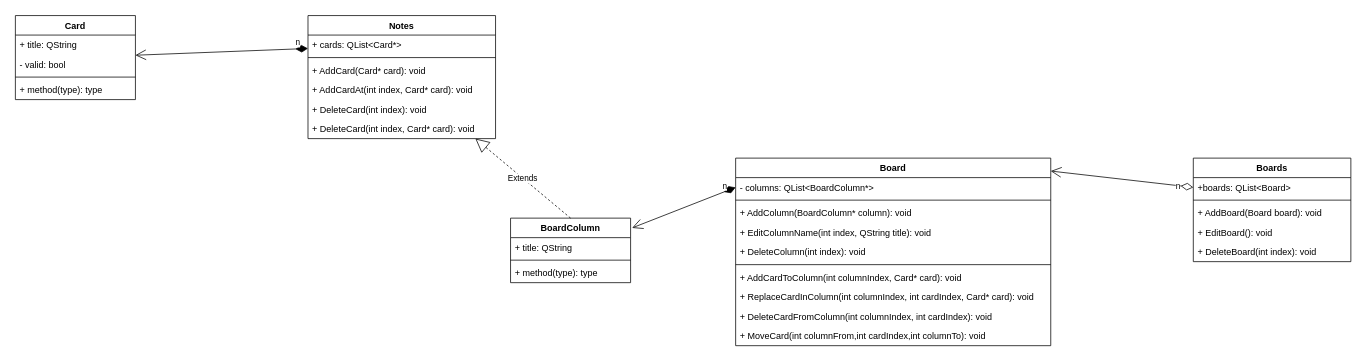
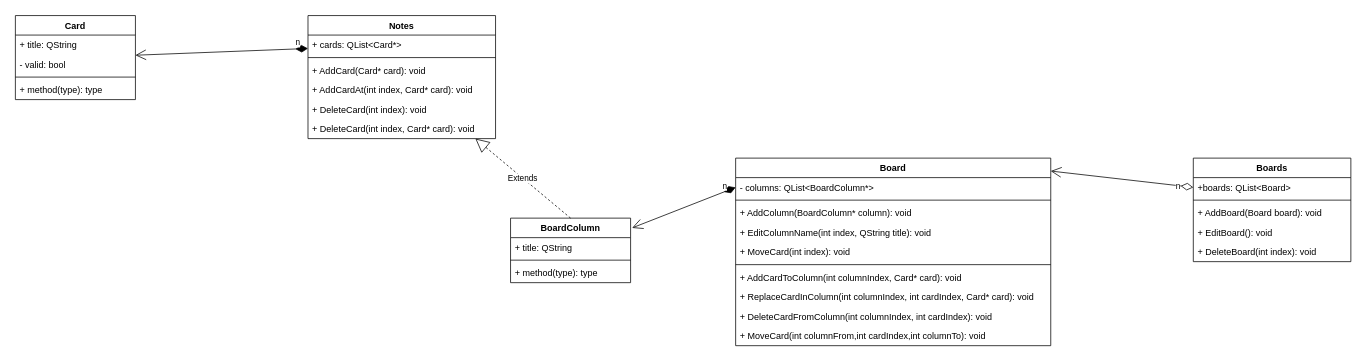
  <mxCell id="0" />
  <mxCell id="1" parent="0" />
  <mxCell id="2" value="Board" style="swimlane;fontStyle=1;align=center;verticalAlign=top;childLayout=stackLayout;horizontal=1;startSize=26;horizontalStack=0;resizeParent=1;resizeParentMax=0;resizeLast=0;collapsible=1;marginBottom=0;" vertex="1" parent="1"><mxGeometry x="980" y="210" width="420" height="250" as="geometry" /></mxCell>
  <mxCell id="3" value="- columns: QList&lt;BoardColumn*&gt;" style="text;strokeColor=none;fillColor=none;align=left;verticalAlign=top;spacingLeft=4;spacingRight=4;overflow=hidden;rotatable=0;points=[[0,0.5],[1,0.5]];portConstraint=eastwest;" vertex="1" parent="2"><mxGeometry y="26" width="420" height="26" as="geometry" /></mxCell>
  <mxCell id="4" value="" style="line;strokeWidth=1;fillColor=none;align=left;verticalAlign=middle;spacingTop=-1;spacingLeft=3;spacingRight=3;rotatable=0;labelPosition=right;points=[];portConstraint=eastwest;" vertex="1" parent="2"><mxGeometry y="52" width="420" height="8" as="geometry" /></mxCell>
  <mxCell id="5" value="+ AddColumn(BoardColumn* column): void" style="text;strokeColor=none;fillColor=none;align=left;verticalAlign=top;spacingLeft=4;spacingRight=4;overflow=hidden;rotatable=0;points=[[0,0.5],[1,0.5]];portConstraint=eastwest;" vertex="1" parent="2"><mxGeometry y="60" width="420" height="26" as="geometry" /></mxCell>
  <mxCell id="6" value="+ EditColumnName(int index, QString title): void" style="text;strokeColor=none;fillColor=none;align=left;verticalAlign=top;spacingLeft=4;spacingRight=4;overflow=hidden;rotatable=0;points=[[0,0.5],[1,0.5]];portConstraint=eastwest;" vertex="1" parent="2"><mxGeometry y="86" width="420" height="26" as="geometry" /></mxCell>
- <mxCell id="7" value="+ DeleteColumn(int index): void" style="text;strokeColor=none;fillColor=none;align=left;verticalAlign=top;spacingLeft=4;spacingRight=4;overflow=hidden;rotatable=0;points=[[0,0.5],[1,0.5]];portConstraint=eastwest;" vertex="1" parent="2"><mxGeometry y="112" width="420" height="26" as="geometry" /></mxCell>
+ <mxCell id="7" value="+ MoveCard(int index): void" style="text;strokeColor=none;fillColor=none;align=left;verticalAlign=top;spacingLeft=4;spacingRight=4;overflow=hidden;rotatable=0;points=[[0,0.5],[1,0.5]];portConstraint=eastwest;" vertex="1" parent="2"><mxGeometry y="112" width="420" height="26" as="geometry" /></mxCell>
  <mxCell id="8" value="" style="line;strokeWidth=1;fillColor=none;align=left;verticalAlign=middle;spacingTop=-1;spacingLeft=3;spacingRight=3;rotatable=0;labelPosition=right;points=[];portConstraint=eastwest;" vertex="1" parent="2"><mxGeometry y="138" width="420" height="8" as="geometry" /></mxCell>
  <mxCell id="9" value="+ AddCardToColumn(int columnIndex, Card* card): void" style="text;strokeColor=none;fillColor=none;align=left;verticalAlign=top;spacingLeft=4;spacingRight=4;overflow=hidden;rotatable=0;points=[[0,0.5],[1,0.5]];portConstraint=eastwest;" vertex="1" parent="2"><mxGeometry y="146" width="420" height="26" as="geometry" /></mxCell>
  <mxCell id="10" value="+ ReplaceCardInColumn(int columnIndex, int cardIndex, Card* card): void" style="text;strokeColor=none;fillColor=none;align=left;verticalAlign=top;spacingLeft=4;spacingRight=4;overflow=hidden;rotatable=0;points=[[0,0.5],[1,0.5]];portConstraint=eastwest;" vertex="1" parent="2"><mxGeometry y="172" width="420" height="26" as="geometry" /></mxCell>
  <mxCell id="11" value="+ DeleteCardFromColumn(int columnIndex, int cardIndex): void" style="text;strokeColor=none;fillColor=none;align=left;verticalAlign=top;spacingLeft=4;spacingRight=4;overflow=hidden;rotatable=0;points=[[0,0.5],[1,0.5]];portConstraint=eastwest;" vertex="1" parent="2"><mxGeometry y="198" width="420" height="26" as="geometry" /></mxCell>
  <mxCell id="12" value="+ MoveCard(int columnFrom,int cardIndex,int columnTo): void" style="text;strokeColor=none;fillColor=none;align=left;verticalAlign=top;spacingLeft=4;spacingRight=4;overflow=hidden;rotatable=0;points=[[0,0.5],[1,0.5]];portConstraint=eastwest;" vertex="1" parent="2"><mxGeometry y="224" width="420" height="26" as="geometry" /></mxCell>
  <mxCell id="13" value="BoardColumn" style="swimlane;fontStyle=1;align=center;verticalAlign=top;childLayout=stackLayout;horizontal=1;startSize=26;horizontalStack=0;resizeParent=1;resizeParentMax=0;resizeLast=0;collapsible=1;marginBottom=0;" vertex="1" parent="1"><mxGeometry x="680" y="290" width="160" height="86" as="geometry" /></mxCell>
  <mxCell id="14" value="+ title: QString" style="text;strokeColor=none;fillColor=none;align=left;verticalAlign=top;spacingLeft=4;spacingRight=4;overflow=hidden;rotatable=0;points=[[0,0.5],[1,0.5]];portConstraint=eastwest;" vertex="1" parent="13"><mxGeometry y="26" width="160" height="26" as="geometry" /></mxCell>
  <mxCell id="15" value="" style="line;strokeWidth=1;fillColor=none;align=left;verticalAlign=middle;spacingTop=-1;spacingLeft=3;spacingRight=3;rotatable=0;labelPosition=right;points=[];portConstraint=eastwest;" vertex="1" parent="13"><mxGeometry y="52" width="160" height="8" as="geometry" /></mxCell>
  <mxCell id="16" value="+ method(type): type" style="text;strokeColor=none;fillColor=none;align=left;verticalAlign=top;spacingLeft=4;spacingRight=4;overflow=hidden;rotatable=0;points=[[0,0.5],[1,0.5]];portConstraint=eastwest;" vertex="1" parent="13"><mxGeometry y="60" width="160" height="26" as="geometry" /></mxCell>
  <mxCell id="17" value="n" style="endArrow=open;html=1;endSize=12;startArrow=diamondThin;startSize=14;startFill=1;align=left;verticalAlign=bottom;exitX=0;exitY=0.5;exitDx=0;exitDy=0;entryX=1.013;entryY=0.151;entryDx=0;entryDy=0;entryPerimeter=0;" edge="1" parent="1" source="3" target="13"><mxGeometry x="-0.727" relative="1" as="geometry"><mxPoint x="640" y="400" as="sourcePoint" /><mxPoint x="800" y="400" as="targetPoint" /><mxPoint as="offset" /></mxGeometry></mxCell>
  <mxCell id="18" value="Notes" style="swimlane;fontStyle=1;align=center;verticalAlign=top;childLayout=stackLayout;horizontal=1;startSize=26;horizontalStack=0;resizeParent=1;resizeParentMax=0;resizeLast=0;collapsible=1;marginBottom=0;" vertex="1" parent="1"><mxGeometry x="410" y="20" width="250" height="164" as="geometry" /></mxCell>
  <mxCell id="19" value="+ cards: QList&lt;Card*&gt;" style="text;strokeColor=none;fillColor=none;align=left;verticalAlign=top;spacingLeft=4;spacingRight=4;overflow=hidden;rotatable=0;points=[[0,0.5],[1,0.5]];portConstraint=eastwest;" vertex="1" parent="18"><mxGeometry y="26" width="250" height="26" as="geometry" /></mxCell>
  <mxCell id="20" value="" style="line;strokeWidth=1;fillColor=none;align=left;verticalAlign=middle;spacingTop=-1;spacingLeft=3;spacingRight=3;rotatable=0;labelPosition=right;points=[];portConstraint=eastwest;" vertex="1" parent="18"><mxGeometry y="52" width="250" height="8" as="geometry" /></mxCell>
  <mxCell id="21" value="+ AddCard(Card* card): void" style="text;strokeColor=none;fillColor=none;align=left;verticalAlign=top;spacingLeft=4;spacingRight=4;overflow=hidden;rotatable=0;points=[[0,0.5],[1,0.5]];portConstraint=eastwest;" vertex="1" parent="18"><mxGeometry y="60" width="250" height="26" as="geometry" /></mxCell>
  <mxCell id="22" value="+ AddCardAt(int index, Card* card): void" style="text;strokeColor=none;fillColor=none;align=left;verticalAlign=top;spacingLeft=4;spacingRight=4;overflow=hidden;rotatable=0;points=[[0,0.5],[1,0.5]];portConstraint=eastwest;" vertex="1" parent="18"><mxGeometry y="86" width="250" height="26" as="geometry" /></mxCell>
  <mxCell id="23" value="+ DeleteCard(int index): void" style="text;strokeColor=none;fillColor=none;align=left;verticalAlign=top;spacingLeft=4;spacingRight=4;overflow=hidden;rotatable=0;points=[[0,0.5],[1,0.5]];portConstraint=eastwest;" vertex="1" parent="18"><mxGeometry y="112" width="250" height="26" as="geometry" /></mxCell>
  <mxCell id="24" value="+ DeleteCard(int index, Card* card): void" style="text;strokeColor=none;fillColor=none;align=left;verticalAlign=top;spacingLeft=4;spacingRight=4;overflow=hidden;rotatable=0;points=[[0,0.5],[1,0.5]];portConstraint=eastwest;" vertex="1" parent="18"><mxGeometry y="138" width="250" height="26" as="geometry" /></mxCell>
  <mxCell id="25" value="Extends" style="endArrow=block;endSize=16;endFill=0;html=1;exitX=0.5;exitY=0;exitDx=0;exitDy=0;dashed=1;" edge="1" parent="1" source="13" target="18"><mxGeometry width="160" relative="1" as="geometry"><mxPoint x="320" y="170" as="sourcePoint" /><mxPoint x="480" y="170" as="targetPoint" /></mxGeometry></mxCell>
  <mxCell id="26" value="Card" style="swimlane;fontStyle=1;align=center;verticalAlign=top;childLayout=stackLayout;horizontal=1;startSize=26;horizontalStack=0;resizeParent=1;resizeParentMax=0;resizeLast=0;collapsible=1;marginBottom=0;" vertex="1" parent="1"><mxGeometry x="20" y="20" width="160" height="112" as="geometry" /></mxCell>
  <mxCell id="27" value="+ title: QString" style="text;strokeColor=none;fillColor=none;align=left;verticalAlign=top;spacingLeft=4;spacingRight=4;overflow=hidden;rotatable=0;points=[[0,0.5],[1,0.5]];portConstraint=eastwest;" vertex="1" parent="26"><mxGeometry y="26" width="160" height="26" as="geometry" /></mxCell>
  <mxCell id="28" value="- valid: bool" style="text;strokeColor=none;fillColor=none;align=left;verticalAlign=top;spacingLeft=4;spacingRight=4;overflow=hidden;rotatable=0;points=[[0,0.5],[1,0.5]];portConstraint=eastwest;" vertex="1" parent="26"><mxGeometry y="52" width="160" height="26" as="geometry" /></mxCell>
  <mxCell id="29" value="" style="line;strokeWidth=1;fillColor=none;align=left;verticalAlign=middle;spacingTop=-1;spacingLeft=3;spacingRight=3;rotatable=0;labelPosition=right;points=[];portConstraint=eastwest;" vertex="1" parent="26"><mxGeometry y="78" width="160" height="8" as="geometry" /></mxCell>
  <mxCell id="30" value="+ method(type): type" style="text;strokeColor=none;fillColor=none;align=left;verticalAlign=top;spacingLeft=4;spacingRight=4;overflow=hidden;rotatable=0;points=[[0,0.5],[1,0.5]];portConstraint=eastwest;" vertex="1" parent="26"><mxGeometry y="86" width="160" height="26" as="geometry" /></mxCell>
  <mxCell id="31" value="n" style="endArrow=open;html=1;endSize=12;startArrow=diamondThin;startSize=14;startFill=1;align=left;verticalAlign=bottom;" edge="1" parent="1" source="19" target="26"><mxGeometry x="-0.845" relative="1" as="geometry"><mxPoint x="370" y="90" as="sourcePoint" /><mxPoint x="630" y="430" as="targetPoint" /><mxPoint as="offset" /></mxGeometry></mxCell>
  <mxCell id="32" value="Boards" style="swimlane;fontStyle=1;align=center;verticalAlign=top;childLayout=stackLayout;horizontal=1;startSize=26;horizontalStack=0;resizeParent=1;resizeParentMax=0;resizeLast=0;collapsible=1;marginBottom=0;" vertex="1" parent="1"><mxGeometry x="1590" y="210" width="210" height="138" as="geometry" /></mxCell>
  <mxCell id="33" value="+boards: QList&lt;Board&gt;" style="text;strokeColor=none;fillColor=none;align=left;verticalAlign=top;spacingLeft=4;spacingRight=4;overflow=hidden;rotatable=0;points=[[0,0.5],[1,0.5]];portConstraint=eastwest;" vertex="1" parent="32"><mxGeometry y="26" width="210" height="26" as="geometry" /></mxCell>
  <mxCell id="34" value="" style="line;strokeWidth=1;fillColor=none;align=left;verticalAlign=middle;spacingTop=-1;spacingLeft=3;spacingRight=3;rotatable=0;labelPosition=right;points=[];portConstraint=eastwest;" vertex="1" parent="32"><mxGeometry y="52" width="210" height="8" as="geometry" /></mxCell>
  <mxCell id="35" value="+ AddBoard(Board board): void" style="text;strokeColor=none;fillColor=none;align=left;verticalAlign=top;spacingLeft=4;spacingRight=4;overflow=hidden;rotatable=0;points=[[0,0.5],[1,0.5]];portConstraint=eastwest;" vertex="1" parent="32"><mxGeometry y="60" width="210" height="26" as="geometry" /></mxCell>
  <mxCell id="36" value="+ EditBoard(): void" style="text;strokeColor=none;fillColor=none;align=left;verticalAlign=top;spacingLeft=4;spacingRight=4;overflow=hidden;rotatable=0;points=[[0,0.5],[1,0.5]];portConstraint=eastwest;" vertex="1" parent="32"><mxGeometry y="86" width="210" height="26" as="geometry" /></mxCell>
  <mxCell id="37" value="+ DeleteBoard(int index): void" style="text;strokeColor=none;fillColor=none;align=left;verticalAlign=top;spacingLeft=4;spacingRight=4;overflow=hidden;rotatable=0;points=[[0,0.5],[1,0.5]];portConstraint=eastwest;" vertex="1" parent="32"><mxGeometry y="112" width="210" height="26" as="geometry" /></mxCell>
  <mxCell id="38" value="n" style="endArrow=open;html=1;endSize=12;startArrow=diamondThin;startSize=14;startFill=0;align=left;verticalAlign=bottom;entryX=1;entryY=0.069;entryDx=0;entryDy=0;entryPerimeter=0;exitX=0;exitY=0.5;exitDx=0;exitDy=0;" edge="1" parent="1" source="33" target="2"><mxGeometry x="-0.75" y="10" relative="1" as="geometry"><mxPoint x="1360" y="70" as="sourcePoint" /><mxPoint x="1520" y="70" as="targetPoint" /><mxPoint as="offset" /></mxGeometry></mxCell>
